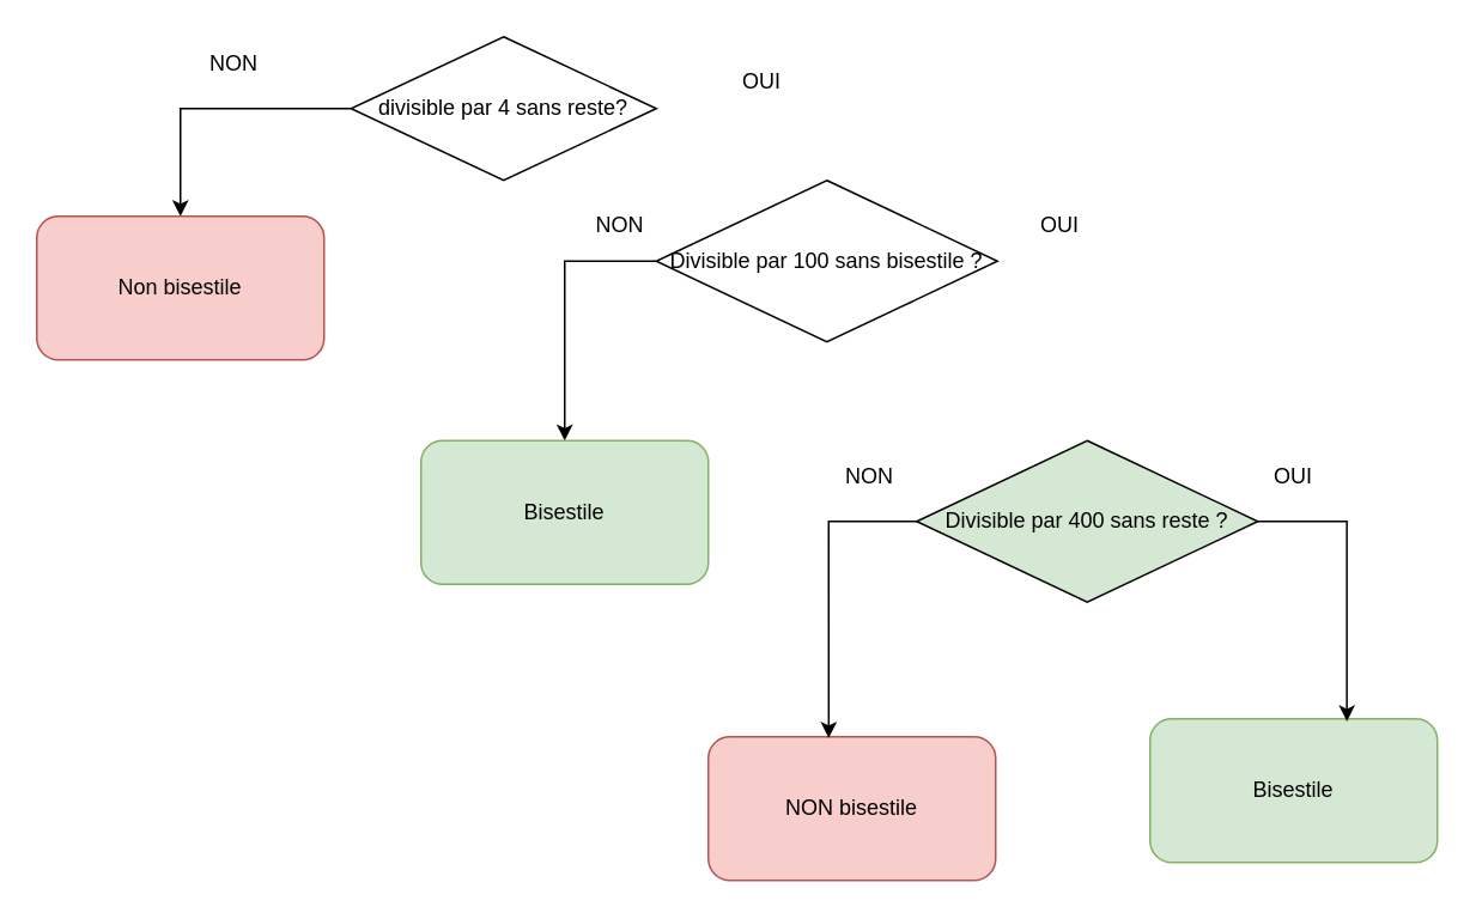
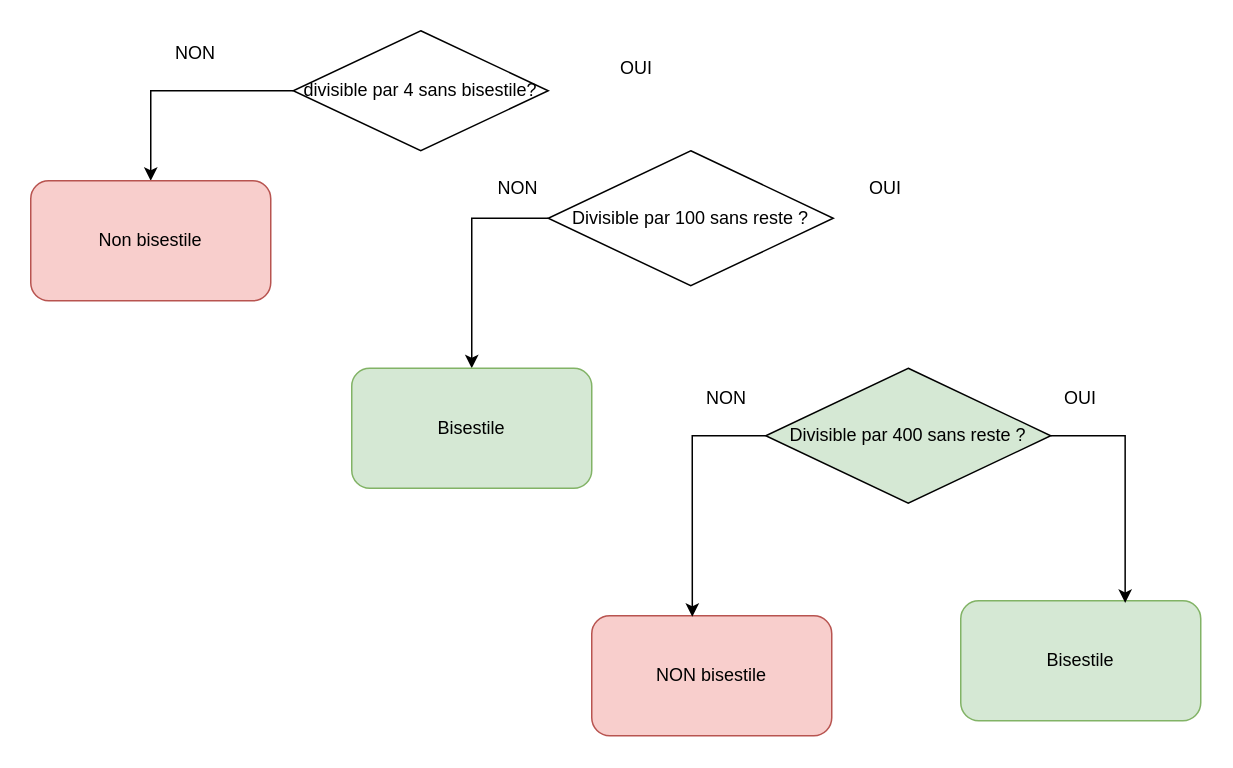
  <mxCell id="0" />
  <mxCell id="1" parent="0" />
  <mxCell id="2" style="edgeStyle=orthogonalEdgeStyle;rounded=0;orthogonalLoop=1;jettySize=auto;html=1;exitX=0;exitY=0.5;exitDx=0;exitDy=0;entryX=0.5;entryY=0;entryDx=0;entryDy=0;" edge="1" parent="1" source="3" target="4"><mxGeometry relative="1" as="geometry" /></mxCell>
- <mxCell id="3" value="divisible par 4 sans reste?" style="rhombus;whiteSpace=wrap;html=1;" vertex="1" parent="1"><mxGeometry x="195" y="20" width="170" height="80" as="geometry" /></mxCell>
+ <mxCell id="3" value="divisible par 4 sans bisestile?" style="rhombus;whiteSpace=wrap;html=1;" vertex="1" parent="1"><mxGeometry x="195" y="20" width="170" height="80" as="geometry" /></mxCell>
  <mxCell id="4" value="Non bisestile" style="rounded=1;whiteSpace=wrap;html=1;fillColor=#f8cecc;strokeColor=#b85450;" vertex="1" parent="1"><mxGeometry x="20" y="120" width="160" height="80" as="geometry" /></mxCell>
  <mxCell id="5" style="edgeStyle=orthogonalEdgeStyle;rounded=0;orthogonalLoop=1;jettySize=auto;html=1;exitX=0;exitY=0.5;exitDx=0;exitDy=0;entryX=0.5;entryY=0;entryDx=0;entryDy=0;" edge="1" parent="1" source="6" target="9"><mxGeometry relative="1" as="geometry" /></mxCell>
- <mxCell id="6" value="Divisible par 100 sans bisestile ?" style="rhombus;whiteSpace=wrap;html=1;" vertex="1" parent="1"><mxGeometry x="365" y="100" width="190" height="90" as="geometry" /></mxCell>
+ <mxCell id="6" value="Divisible par 100 sans reste ?" style="rhombus;whiteSpace=wrap;html=1;" vertex="1" parent="1"><mxGeometry x="365" y="100" width="190" height="90" as="geometry" /></mxCell>
  <mxCell id="7" value="NON" style="text;html=1;align=center;verticalAlign=middle;whiteSpace=wrap;rounded=0;" vertex="1" parent="1"><mxGeometry x="100" y="20" width="60" height="30" as="geometry" /></mxCell>
  <mxCell id="8" value="OUI" style="text;html=1;align=center;verticalAlign=middle;whiteSpace=wrap;rounded=0;" vertex="1" parent="1"><mxGeometry x="394" y="30" width="60" height="30" as="geometry" /></mxCell>
  <mxCell id="9" value="Bisestile" style="rounded=1;whiteSpace=wrap;html=1;fillColor=#d5e8d4;strokeColor=#82b366;" vertex="1" parent="1"><mxGeometry x="234" y="245" width="160" height="80" as="geometry" /></mxCell>
  <mxCell id="10" value="Divisible par 400 sans reste ?" style="rhombus;whiteSpace=wrap;html=1;fillColor=#d5e8d4;" vertex="1" parent="1"><mxGeometry x="510" y="245" width="190" height="90" as="geometry" /></mxCell>
  <mxCell id="11" value="NON" style="text;html=1;align=center;verticalAlign=middle;whiteSpace=wrap;rounded=0;" vertex="1" parent="1"><mxGeometry x="315" y="110" width="60" height="30" as="geometry" /></mxCell>
  <mxCell id="12" value="OUI" style="text;html=1;align=center;verticalAlign=middle;whiteSpace=wrap;rounded=0;" vertex="1" parent="1"><mxGeometry x="560" y="110" width="60" height="30" as="geometry" /></mxCell>
  <mxCell id="13" value="Bisestile" style="rounded=1;whiteSpace=wrap;html=1;fillColor=#d5e8d4;strokeColor=#82b366;" vertex="1" parent="1"><mxGeometry x="640" y="400" width="160" height="80" as="geometry" /></mxCell>
  <mxCell id="14" style="edgeStyle=orthogonalEdgeStyle;rounded=0;orthogonalLoop=1;jettySize=auto;html=1;exitX=1;exitY=0.5;exitDx=0;exitDy=0;entryX=0.685;entryY=0.018;entryDx=0;entryDy=0;entryPerimeter=0;" edge="1" parent="1" source="10" target="13"><mxGeometry relative="1" as="geometry" /></mxCell>
  <mxCell id="15" value="NON bisestile" style="rounded=1;whiteSpace=wrap;html=1;fillColor=#f8cecc;strokeColor=#b85450;" vertex="1" parent="1"><mxGeometry x="394" y="410" width="160" height="80" as="geometry" /></mxCell>
  <mxCell id="16" style="edgeStyle=orthogonalEdgeStyle;rounded=0;orthogonalLoop=1;jettySize=auto;html=1;exitX=0;exitY=0.5;exitDx=0;exitDy=0;entryX=0.419;entryY=0.009;entryDx=0;entryDy=0;entryPerimeter=0;" edge="1" parent="1" source="10" target="15"><mxGeometry relative="1" as="geometry" /></mxCell>
  <mxCell id="17" value="NON" style="text;html=1;align=center;verticalAlign=middle;whiteSpace=wrap;rounded=0;" vertex="1" parent="1"><mxGeometry x="454" y="250" width="60" height="30" as="geometry" /></mxCell>
  <mxCell id="18" value="OUI" style="text;html=1;align=center;verticalAlign=middle;whiteSpace=wrap;rounded=0;" vertex="1" parent="1"><mxGeometry x="690" y="250" width="60" height="30" as="geometry" /></mxCell>
